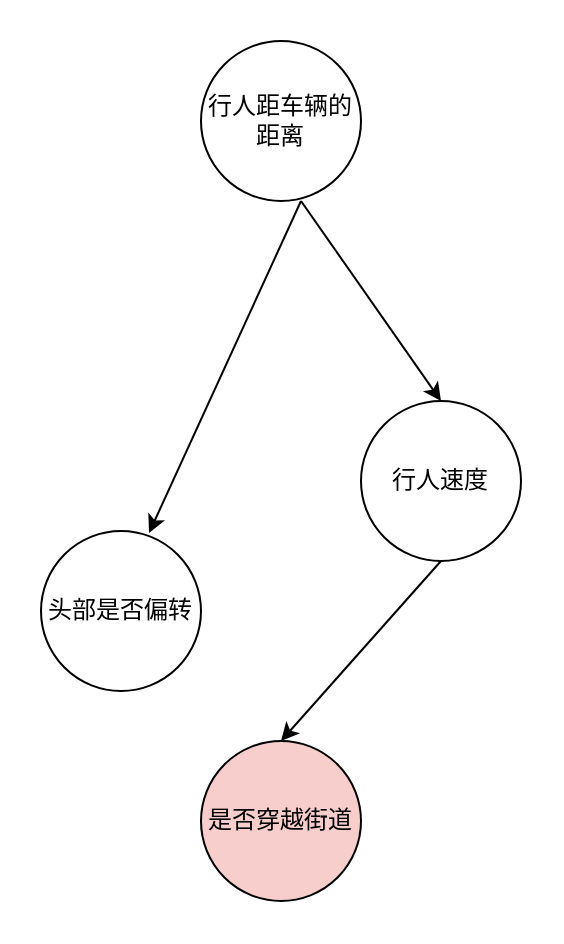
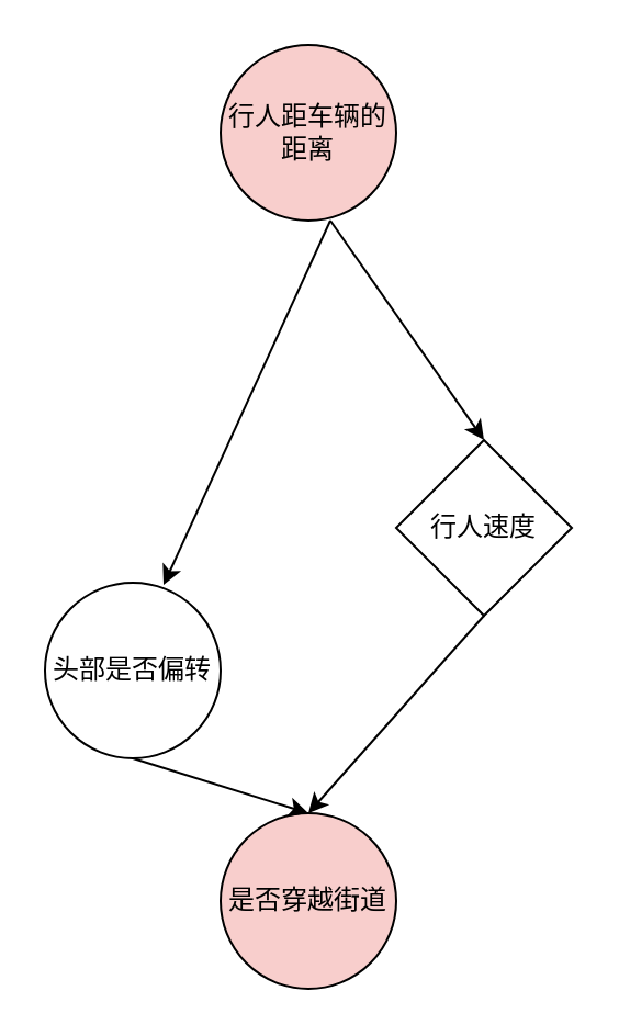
  <mxCell id="0" />
  <mxCell id="1" parent="0" />
- <mxCell id="2" value="行人距车辆的距离" style="ellipse;whiteSpace=wrap;html=1;aspect=fixed;" parent="1" vertex="1"><mxGeometry x="100" y="20" width="80" height="80" as="geometry" /></mxCell>
+ <mxCell id="2" value="行人距车辆的距离" style="ellipse;whiteSpace=wrap;html=1;aspect=fixed;fillColor=#f8cecc;" parent="1" vertex="1"><mxGeometry x="100" y="20" width="80" height="80" as="geometry" /></mxCell>
  <mxCell id="3" value="头部是否偏转" style="ellipse;whiteSpace=wrap;html=1;aspect=fixed;" parent="1" vertex="1"><mxGeometry x="20" y="265" width="80" height="80" as="geometry" /></mxCell>
- <mxCell id="4" value="行人速度" style="ellipse;whiteSpace=wrap;html=1;aspect=fixed;" parent="1" vertex="1"><mxGeometry x="180" y="200" width="80" height="80" as="geometry" /></mxCell>
+ <mxCell id="4" value="行人速度" style="rhombus;whiteSpace=wrap;html=1;aspect=fixed;" parent="1" vertex="1"><mxGeometry x="180" y="200" width="80" height="80" as="geometry" /></mxCell>
  <mxCell id="5" value="是否穿越街道" style="ellipse;whiteSpace=wrap;html=1;aspect=fixed;fillColor=#f8cecc;" parent="1" vertex="1"><mxGeometry x="100" y="370" width="80" height="80" as="geometry" /></mxCell>
  <mxCell id="6" value="" style="endArrow=classic;html=1;entryX=0.675;entryY=0.013;entryDx=0;entryDy=0;entryPerimeter=0;" parent="1" target="3" edge="1"><mxGeometry width="50" height="50" relative="1" as="geometry"><mxPoint x="150" y="100" as="sourcePoint" /><mxPoint x="200" y="50" as="targetPoint" /><Array as="points" /></mxGeometry></mxCell>
  <mxCell id="7" value="" style="endArrow=classic;html=1;entryX=0.5;entryY=0;entryDx=0;entryDy=0;" parent="1" target="4" edge="1"><mxGeometry width="50" height="50" relative="1" as="geometry"><mxPoint x="150" y="100" as="sourcePoint" /><mxPoint x="210" y="110" as="targetPoint" /></mxGeometry></mxCell>
+ <mxCell id="8" value="" style="endArrow=classic;html=1;exitX=0.5;exitY=1;exitDx=0;exitDy=0;entryX=0.5;entryY=0;entryDx=0;entryDy=0;" parent="1" source="3" target="5" edge="1"><mxGeometry width="50" height="50" relative="1" as="geometry"><mxPoint x="90" y="340" as="sourcePoint" /><mxPoint x="140" y="290" as="targetPoint" /></mxGeometry></mxCell>
  <mxCell id="9" value="" style="endArrow=classic;html=1;exitX=0.5;exitY=1;exitDx=0;exitDy=0;" parent="1" source="4" edge="1"><mxGeometry width="50" height="50" relative="1" as="geometry"><mxPoint x="150" y="350" as="sourcePoint" /><mxPoint x="140" y="370" as="targetPoint" /></mxGeometry></mxCell>
